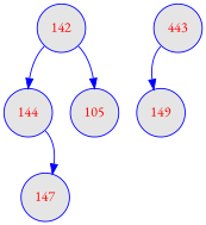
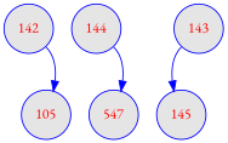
  digraph {
    fontname="EB Garamond"
    node [color=blue fillcolor=grey90 fontcolor=red fontname="EB Garamond" fontsize=14 shape=circle style="rounded, filled"]
    edge [color=blue fontname="EB Garamond" tailport=sw]
    n1 [label=142 width=0.5]
    n2 [label=144 width=0.5]
    n3 [label=105 width=0.5]
-   n4 [label=443 width=0.5]
-   n5 [label=149 width=0.5]
-   n6 [label=147 width=0.5]
-   n1 -> n2
+   n4 [label=143 width=0.5]
+   n5 [label=145 width=0.5]
+   n6 [label=547 width=0.5]
    n1 -> n3 [tailport=se]
    n2 -> n6 [tailport=se]
    n4 -> n5
  }
